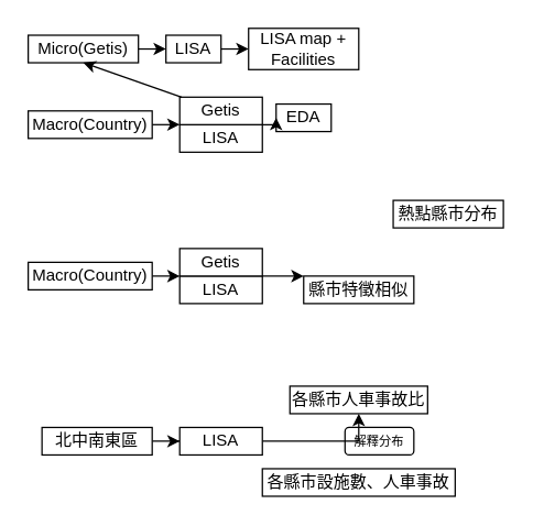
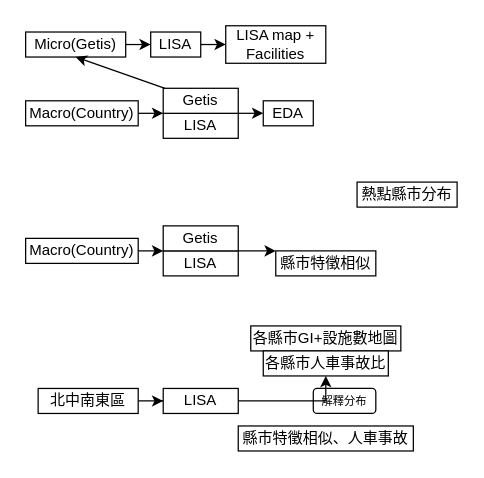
  <mxCell id="0" />
  <mxCell id="1" parent="0" />
  <mxCell id="2" style="edgeStyle=orthogonalEdgeStyle;rounded=0;orthogonalLoop=1;jettySize=auto;html=1;exitX=1;exitY=0.5;exitDx=0;exitDy=0;" parent="1" source="4" edge="1"><mxGeometry relative="1" as="geometry"><mxPoint x="70.105" y="89.895" as="targetPoint" /></mxGeometry></mxCell>
  <mxCell id="3" style="edgeStyle=orthogonalEdgeStyle;rounded=0;orthogonalLoop=1;jettySize=auto;html=1;exitX=1;exitY=0.5;exitDx=0;exitDy=0;entryX=0;entryY=1;entryDx=0;entryDy=0;" parent="1" source="4" target="7" edge="1"><mxGeometry relative="1" as="geometry" /></mxCell>
  <mxCell id="4" value="Macro(Country)" style="rounded=0;whiteSpace=wrap;html=1;" parent="1" vertex="1"><mxGeometry x="20" y="80" width="90" height="20" as="geometry" /></mxCell>
  <mxCell id="5" value="" style="group" parent="1" vertex="1" connectable="0"><mxGeometry x="130" y="70" width="60" height="40" as="geometry" /></mxCell>
  <mxCell id="6" value="LISA" style="rounded=0;whiteSpace=wrap;html=1;movable=1;resizable=1;rotatable=1;deletable=1;editable=1;locked=0;connectable=1;" parent="5" vertex="1"><mxGeometry y="20" width="60" height="20" as="geometry" /></mxCell>
  <mxCell id="7" value="Getis" style="rounded=0;whiteSpace=wrap;html=1;movable=1;resizable=1;rotatable=1;deletable=1;editable=1;locked=0;connectable=1;" parent="5" vertex="1"><mxGeometry width="60" height="20" as="geometry" /></mxCell>
- <mxCell id="8" value="EDA" style="rounded=0;whiteSpace=wrap;html=1;" parent="1" vertex="1"><mxGeometry x="200" y="75" width="40" height="20" as="geometry" /></mxCell>
+ <mxCell id="8" value="EDA" style="rounded=0;whiteSpace=wrap;html=1;" parent="1" vertex="1"><mxGeometry x="210" y="80" width="40" height="20" as="geometry" /></mxCell>
  <mxCell id="9" style="edgeStyle=orthogonalEdgeStyle;rounded=0;orthogonalLoop=1;jettySize=auto;html=1;exitX=1;exitY=1;exitDx=0;exitDy=0;entryX=0;entryY=0.5;entryDx=0;entryDy=0;" parent="1" source="7" target="8" edge="1"><mxGeometry relative="1" as="geometry" /></mxCell>
  <mxCell id="10" value="" style="group" parent="1" vertex="1" connectable="0"><mxGeometry x="20" y="20" width="240" height="30" as="geometry" /></mxCell>
  <mxCell id="11" style="edgeStyle=orthogonalEdgeStyle;rounded=0;orthogonalLoop=1;jettySize=auto;html=1;exitX=1;exitY=0.5;exitDx=0;exitDy=0;entryX=0;entryY=0.5;entryDx=0;entryDy=0;" parent="10" source="12" target="14" edge="1"><mxGeometry relative="1" as="geometry" /></mxCell>
  <mxCell id="12" value="Micro(Getis)" style="rounded=0;whiteSpace=wrap;html=1;" parent="10" vertex="1"><mxGeometry y="5" width="80" height="20" as="geometry" /></mxCell>
  <mxCell id="13" style="edgeStyle=orthogonalEdgeStyle;rounded=0;orthogonalLoop=1;jettySize=auto;html=1;exitX=1;exitY=0.5;exitDx=0;exitDy=0;entryX=0;entryY=0.5;entryDx=0;entryDy=0;" parent="10" source="14" target="15" edge="1"><mxGeometry relative="1" as="geometry" /></mxCell>
  <mxCell id="14" value="LISA" style="rounded=0;whiteSpace=wrap;html=1;" parent="10" vertex="1"><mxGeometry x="100" y="5" width="40" height="20" as="geometry" /></mxCell>
  <mxCell id="15" value="LISA map + Facilities" style="rounded=0;whiteSpace=wrap;html=1;" parent="10" vertex="1"><mxGeometry x="160" width="80" height="30" as="geometry" /></mxCell>
  <mxCell id="16" style="rounded=0;orthogonalLoop=1;jettySize=auto;html=1;entryX=0.5;entryY=1;entryDx=0;entryDy=0;" parent="1" source="7" target="12" edge="1"><mxGeometry relative="1" as="geometry" /></mxCell>
  <mxCell id="17" style="edgeStyle=orthogonalEdgeStyle;rounded=0;orthogonalLoop=1;jettySize=auto;html=1;exitX=1;exitY=0.5;exitDx=0;exitDy=0;" edge="1" parent="1" source="18"><mxGeometry relative="1" as="geometry"><mxPoint x="130" y="200.238" as="targetPoint" /></mxGeometry></mxCell>
  <mxCell id="18" value="Macro(Country)" style="rounded=0;whiteSpace=wrap;html=1;" vertex="1" parent="1"><mxGeometry x="20" y="190" width="90" height="20" as="geometry" /></mxCell>
  <mxCell id="19" value="" style="group" vertex="1" connectable="0" parent="1"><mxGeometry x="130" y="180" width="60" height="40" as="geometry" /></mxCell>
  <mxCell id="20" value="LISA" style="rounded=0;whiteSpace=wrap;html=1;movable=1;resizable=1;rotatable=1;deletable=1;editable=1;locked=0;connectable=1;" vertex="1" parent="19"><mxGeometry y="20" width="60" height="20" as="geometry" /></mxCell>
  <mxCell id="21" value="Getis" style="rounded=0;whiteSpace=wrap;html=1;movable=1;resizable=1;rotatable=1;deletable=1;editable=1;locked=0;connectable=1;" vertex="1" parent="19"><mxGeometry width="60" height="20" as="geometry" /></mxCell>
  <mxCell id="22" value="熱點縣市分布" style="rounded=0;whiteSpace=wrap;html=1;" vertex="1" parent="1"><mxGeometry x="285" y="145" width="80" height="20" as="geometry" /></mxCell>
  <mxCell id="23" value="縣市特徵相似" style="rounded=0;whiteSpace=wrap;html=1;" vertex="1" parent="1"><mxGeometry x="220" y="200" width="80" height="20" as="geometry" /></mxCell>
  <mxCell id="24" style="edgeStyle=orthogonalEdgeStyle;rounded=0;orthogonalLoop=1;jettySize=auto;html=1;entryX=0;entryY=0.5;entryDx=0;entryDy=0;" edge="1" parent="1" source="25" target="33"><mxGeometry relative="1" as="geometry" /></mxCell>
  <mxCell id="25" value="北中南東區" style="rounded=0;whiteSpace=wrap;html=1;" vertex="1" parent="1"><mxGeometry x="30" y="310" width="80" height="20" as="geometry" /></mxCell>
- <mxCell id="27" value="各縣市設施數、人車事故" style="rounded=0;whiteSpace=wrap;html=1;movable=1;resizable=1;rotatable=1;deletable=1;editable=1;locked=0;connectable=1;" vertex="1" parent="1"><mxGeometry x="190" y="340" width="140" height="20" as="geometry" /></mxCell>
+ <mxCell id="26" value="各縣市GI+設施數地圖" style="rounded=0;whiteSpace=wrap;html=1;movable=1;resizable=1;rotatable=1;deletable=1;editable=1;locked=0;connectable=1;" vertex="1" parent="1"><mxGeometry x="200" y="260" width="120" height="20" as="geometry" /></mxCell>
+ <mxCell id="27" value="縣市特徵相似、人車事故" style="rounded=0;whiteSpace=wrap;html=1;movable=1;resizable=1;rotatable=1;deletable=1;editable=1;locked=0;connectable=1;" vertex="1" parent="1"><mxGeometry x="190" y="340" width="140" height="20" as="geometry" /></mxCell>
  <mxCell id="28" value="各縣市人車事故比" style="rounded=0;whiteSpace=wrap;html=1;movable=1;resizable=1;rotatable=1;deletable=1;editable=1;locked=0;connectable=1;" vertex="1" parent="1"><mxGeometry x="210" y="280" width="100" height="20" as="geometry" /></mxCell>
  <mxCell id="29" style="edgeStyle=orthogonalEdgeStyle;rounded=0;orthogonalLoop=1;jettySize=auto;html=1;exitX=1;exitY=0;exitDx=0;exitDy=0;entryX=0;entryY=0;entryDx=0;entryDy=0;" edge="1" parent="1" source="20" target="23"><mxGeometry relative="1" as="geometry" /></mxCell>
  <mxCell id="30" value="&lt;font style=&quot;font-size: 9px;&quot;&gt;解釋分布&lt;/font&gt;" style="rounded=1;whiteSpace=wrap;html=1;" vertex="1" parent="1"><mxGeometry x="250" y="310" width="50" height="20" as="geometry" /></mxCell>
  <mxCell id="31" style="edgeStyle=orthogonalEdgeStyle;rounded=0;orthogonalLoop=1;jettySize=auto;html=1;exitX=1;exitY=0.5;exitDx=0;exitDy=0;" edge="1" parent="1"><mxGeometry relative="1" as="geometry"><mxPoint x="179.568" y="340.238" as="targetPoint" /><mxPoint x="179.52" y="340" as="sourcePoint" /></mxGeometry></mxCell>
  <mxCell id="32" style="edgeStyle=orthogonalEdgeStyle;rounded=0;orthogonalLoop=1;jettySize=auto;html=1;entryX=0.5;entryY=1;entryDx=0;entryDy=0;" edge="1" parent="1" source="33" target="28"><mxGeometry relative="1" as="geometry" /></mxCell>
  <mxCell id="33" value="LISA" style="rounded=0;whiteSpace=wrap;html=1;movable=1;resizable=1;rotatable=1;deletable=1;editable=1;locked=0;connectable=1;" vertex="1" parent="1"><mxGeometry x="130" y="310" width="60" height="20" as="geometry" /></mxCell>
